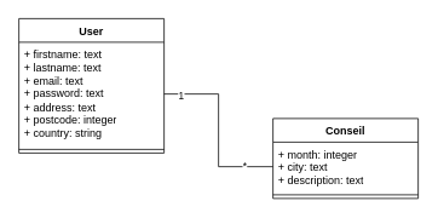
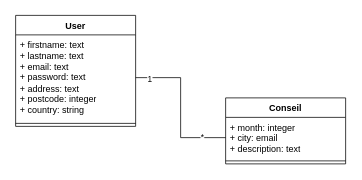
  <mxCell id="0" />
  <mxCell id="1" parent="0" />
  <mxCell id="2" value="User" style="swimlane;fontStyle=1;align=center;verticalAlign=top;childLayout=stackLayout;horizontal=1;startSize=26;horizontalStack=0;resizeParent=1;resizeParentMax=0;resizeLast=0;collapsible=1;marginBottom=0;whiteSpace=wrap;html=1;" vertex="1" parent="1"><mxGeometry x="20" y="20" width="160" height="148" as="geometry" /></mxCell>
  <mxCell id="3" value="+ firstname: text&lt;div&gt;+ lastname: text&lt;br&gt;&lt;/div&gt;&lt;div&gt;+ email: text&lt;/div&gt;&lt;div&gt;+ password: text&lt;/div&gt;&lt;div&gt;+ address: text&lt;/div&gt;&lt;div&gt;+ postcode: integer&lt;/div&gt;&lt;div&gt;+ country: string&lt;/div&gt;" style="text;strokeColor=none;fillColor=none;align=left;verticalAlign=top;spacingLeft=4;spacingRight=4;overflow=hidden;rotatable=0;points=[[0,0.5],[1,0.5]];portConstraint=eastwest;whiteSpace=wrap;html=1;" vertex="1" parent="2"><mxGeometry y="26" width="160" height="114" as="geometry" /></mxCell>
  <mxCell id="4" value="" style="line;strokeWidth=1;fillColor=none;align=left;verticalAlign=middle;spacingTop=-1;spacingLeft=3;spacingRight=3;rotatable=0;labelPosition=right;points=[];portConstraint=eastwest;strokeColor=inherit;" vertex="1" parent="2"><mxGeometry y="140" width="160" height="8" as="geometry" /></mxCell>
  <mxCell id="5" value="Conseil" style="swimlane;fontStyle=1;align=center;verticalAlign=top;childLayout=stackLayout;horizontal=1;startSize=26;horizontalStack=0;resizeParent=1;resizeParentMax=0;resizeLast=0;collapsible=1;marginBottom=0;whiteSpace=wrap;html=1;" vertex="1" parent="1"><mxGeometry x="300" y="130" width="160" height="88" as="geometry" /></mxCell>
- <mxCell id="6" value="+ month: integer&lt;div&gt;+ city: text&lt;/div&gt;&lt;div&gt;+ description: text&lt;/div&gt;" style="text;strokeColor=none;fillColor=none;align=left;verticalAlign=top;spacingLeft=4;spacingRight=4;overflow=hidden;rotatable=0;points=[[0,0.5],[1,0.5]];portConstraint=eastwest;whiteSpace=wrap;html=1;" vertex="1" parent="5"><mxGeometry y="26" width="160" height="54" as="geometry" /></mxCell>
+ <mxCell id="6" value="+ month: integer&lt;div&gt;+ city: email&lt;/div&gt;&lt;div&gt;+ description: text&lt;/div&gt;" style="text;strokeColor=none;fillColor=none;align=left;verticalAlign=top;spacingLeft=4;spacingRight=4;overflow=hidden;rotatable=0;points=[[0,0.5],[1,0.5]];portConstraint=eastwest;whiteSpace=wrap;html=1;" vertex="1" parent="5"><mxGeometry y="26" width="160" height="54" as="geometry" /></mxCell>
  <mxCell id="7" value="" style="line;strokeWidth=1;fillColor=none;align=left;verticalAlign=middle;spacingTop=-1;spacingLeft=3;spacingRight=3;rotatable=0;labelPosition=right;points=[];portConstraint=eastwest;strokeColor=inherit;" vertex="1" parent="5"><mxGeometry y="80" width="160" height="8" as="geometry" /></mxCell>
  <mxCell id="8" style="edgeStyle=orthogonalEdgeStyle;rounded=0;orthogonalLoop=1;jettySize=auto;html=1;exitX=1;exitY=0.5;exitDx=0;exitDy=0;entryX=0;entryY=0.5;entryDx=0;entryDy=0;endArrow=none;endFill=0;" edge="1" parent="1" source="3" target="6"><mxGeometry relative="1" as="geometry" /></mxCell>
  <mxCell id="9" value="1" style="edgeLabel;html=1;align=center;verticalAlign=middle;resizable=0;points=[];" vertex="1" connectable="0" parent="8"><mxGeometry x="-0.82" y="-1" relative="1" as="geometry"><mxPoint as="offset" /></mxGeometry></mxCell>
  <mxCell id="10" value="*" style="edgeLabel;html=1;align=center;verticalAlign=middle;resizable=0;points=[];" vertex="1" connectable="0" parent="8"><mxGeometry x="0.68" y="2" relative="1" as="geometry"><mxPoint as="offset" /></mxGeometry></mxCell>
